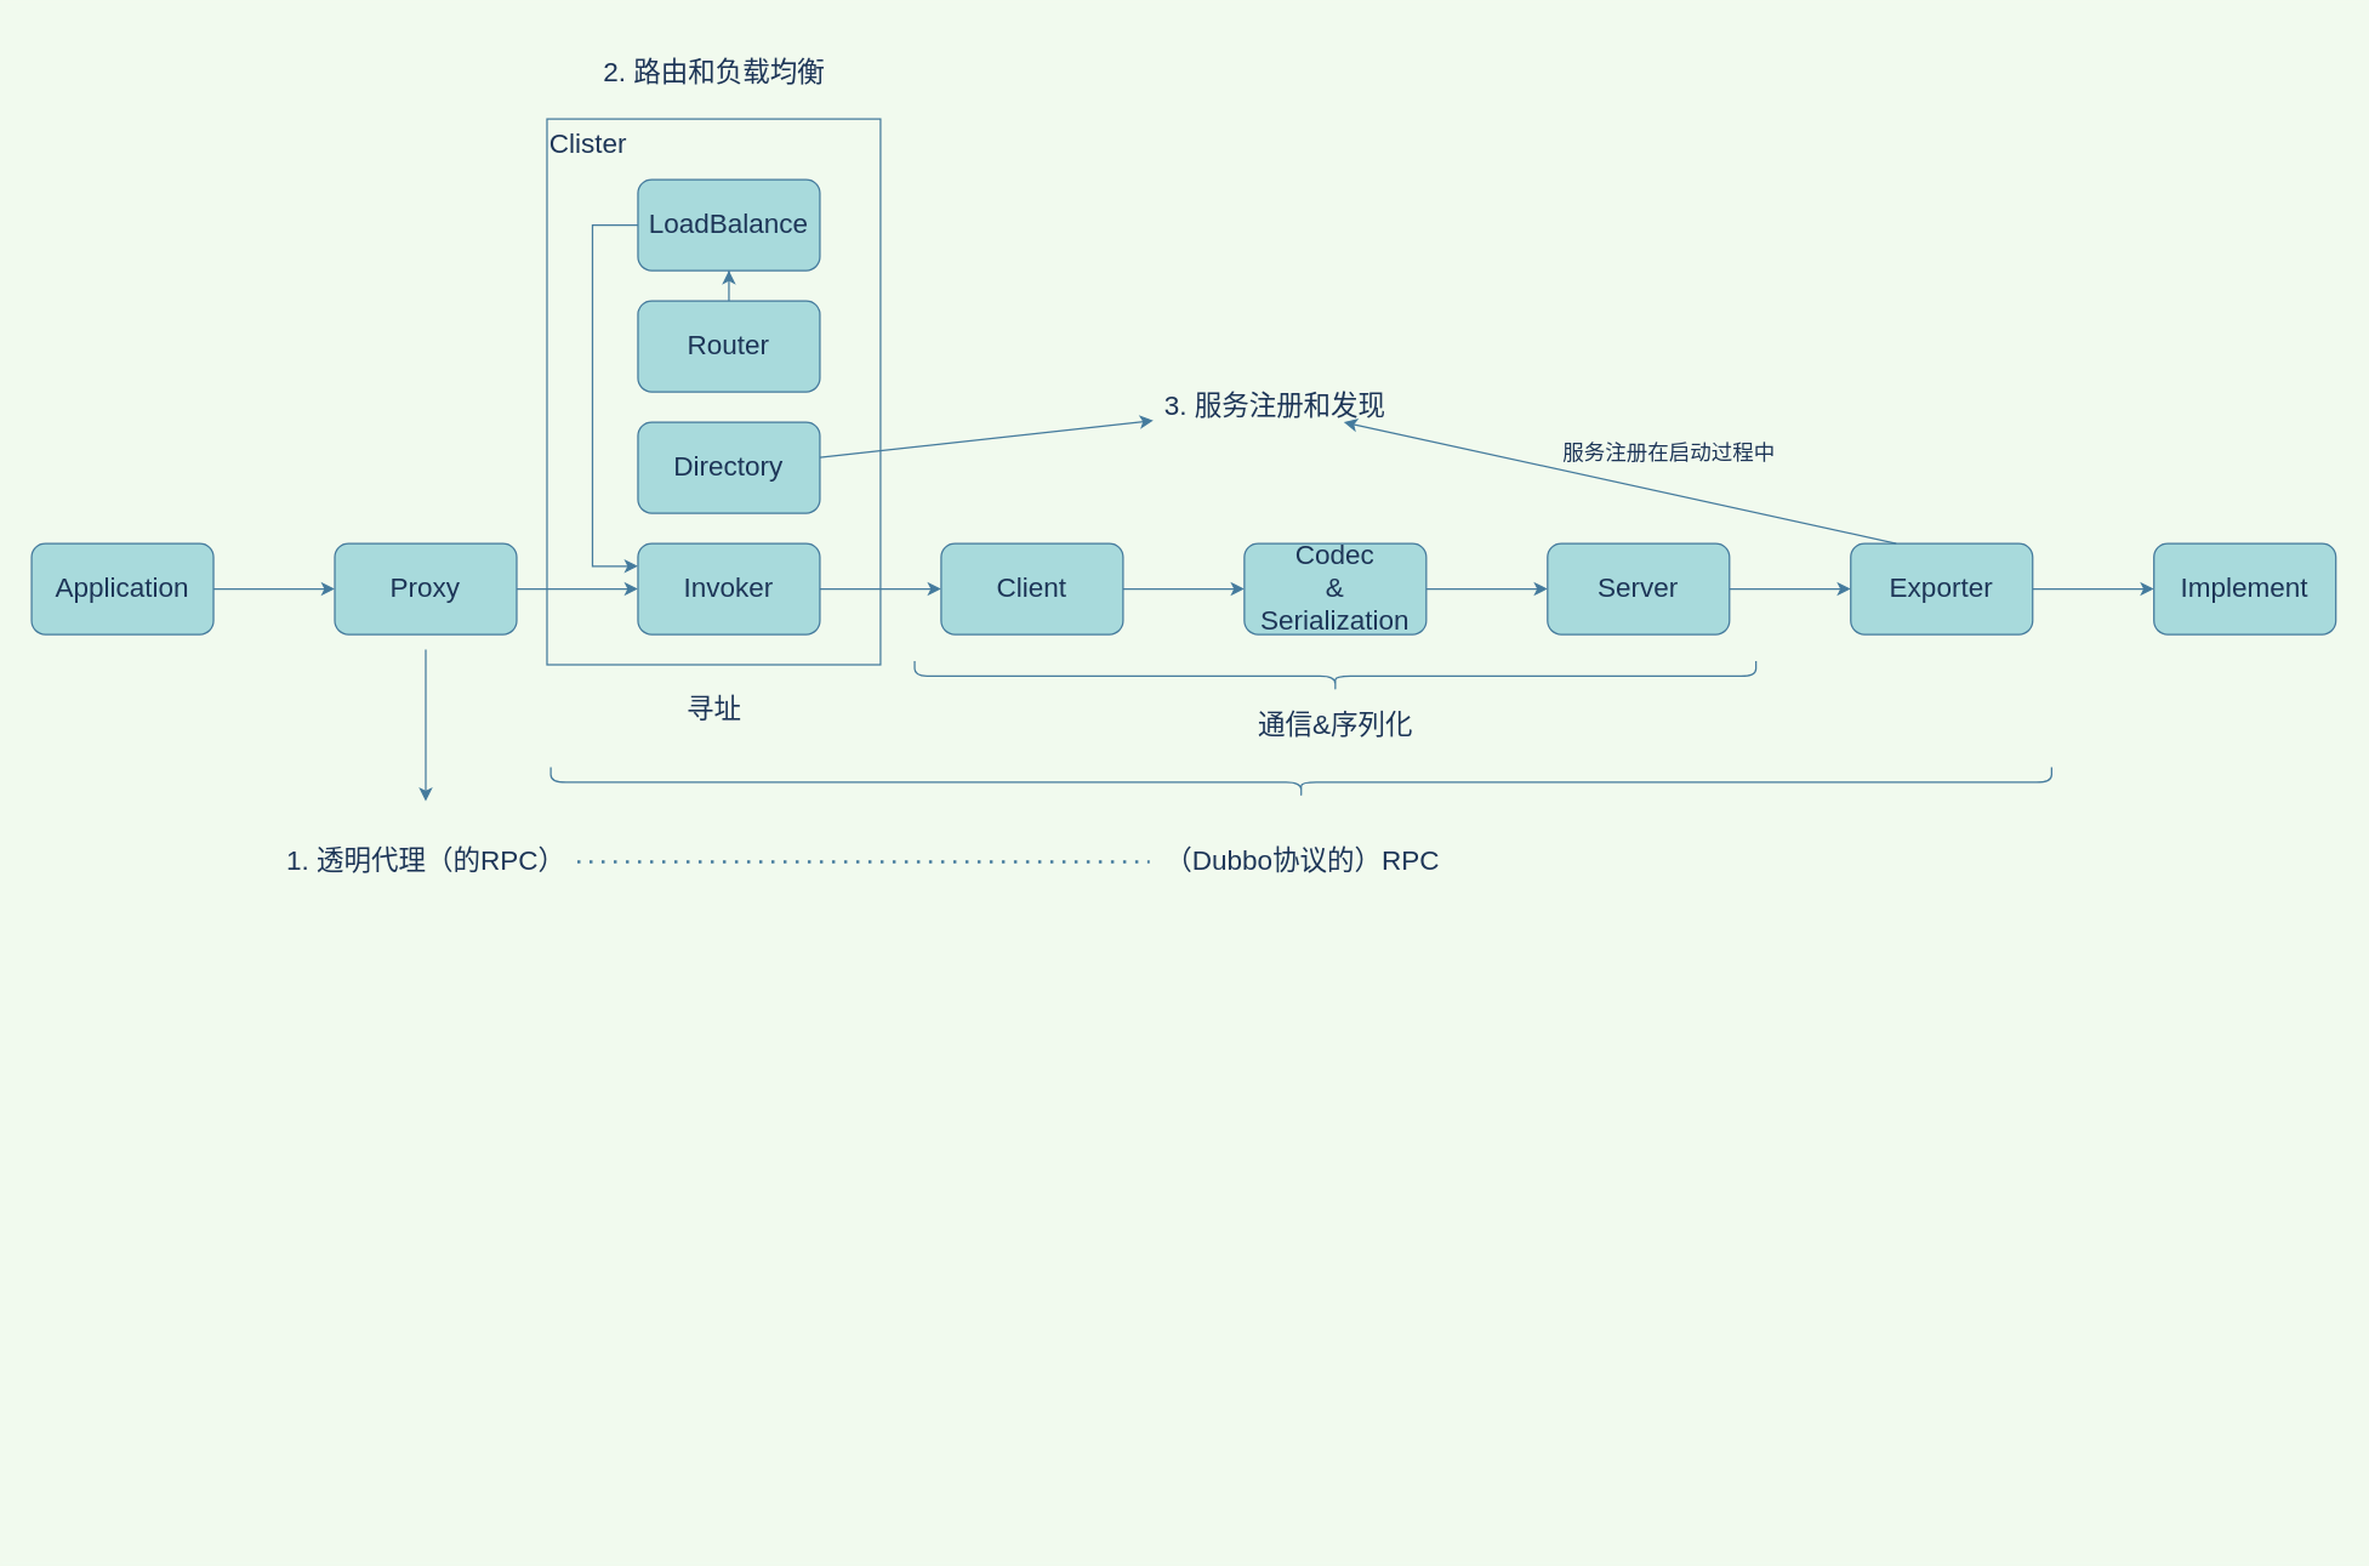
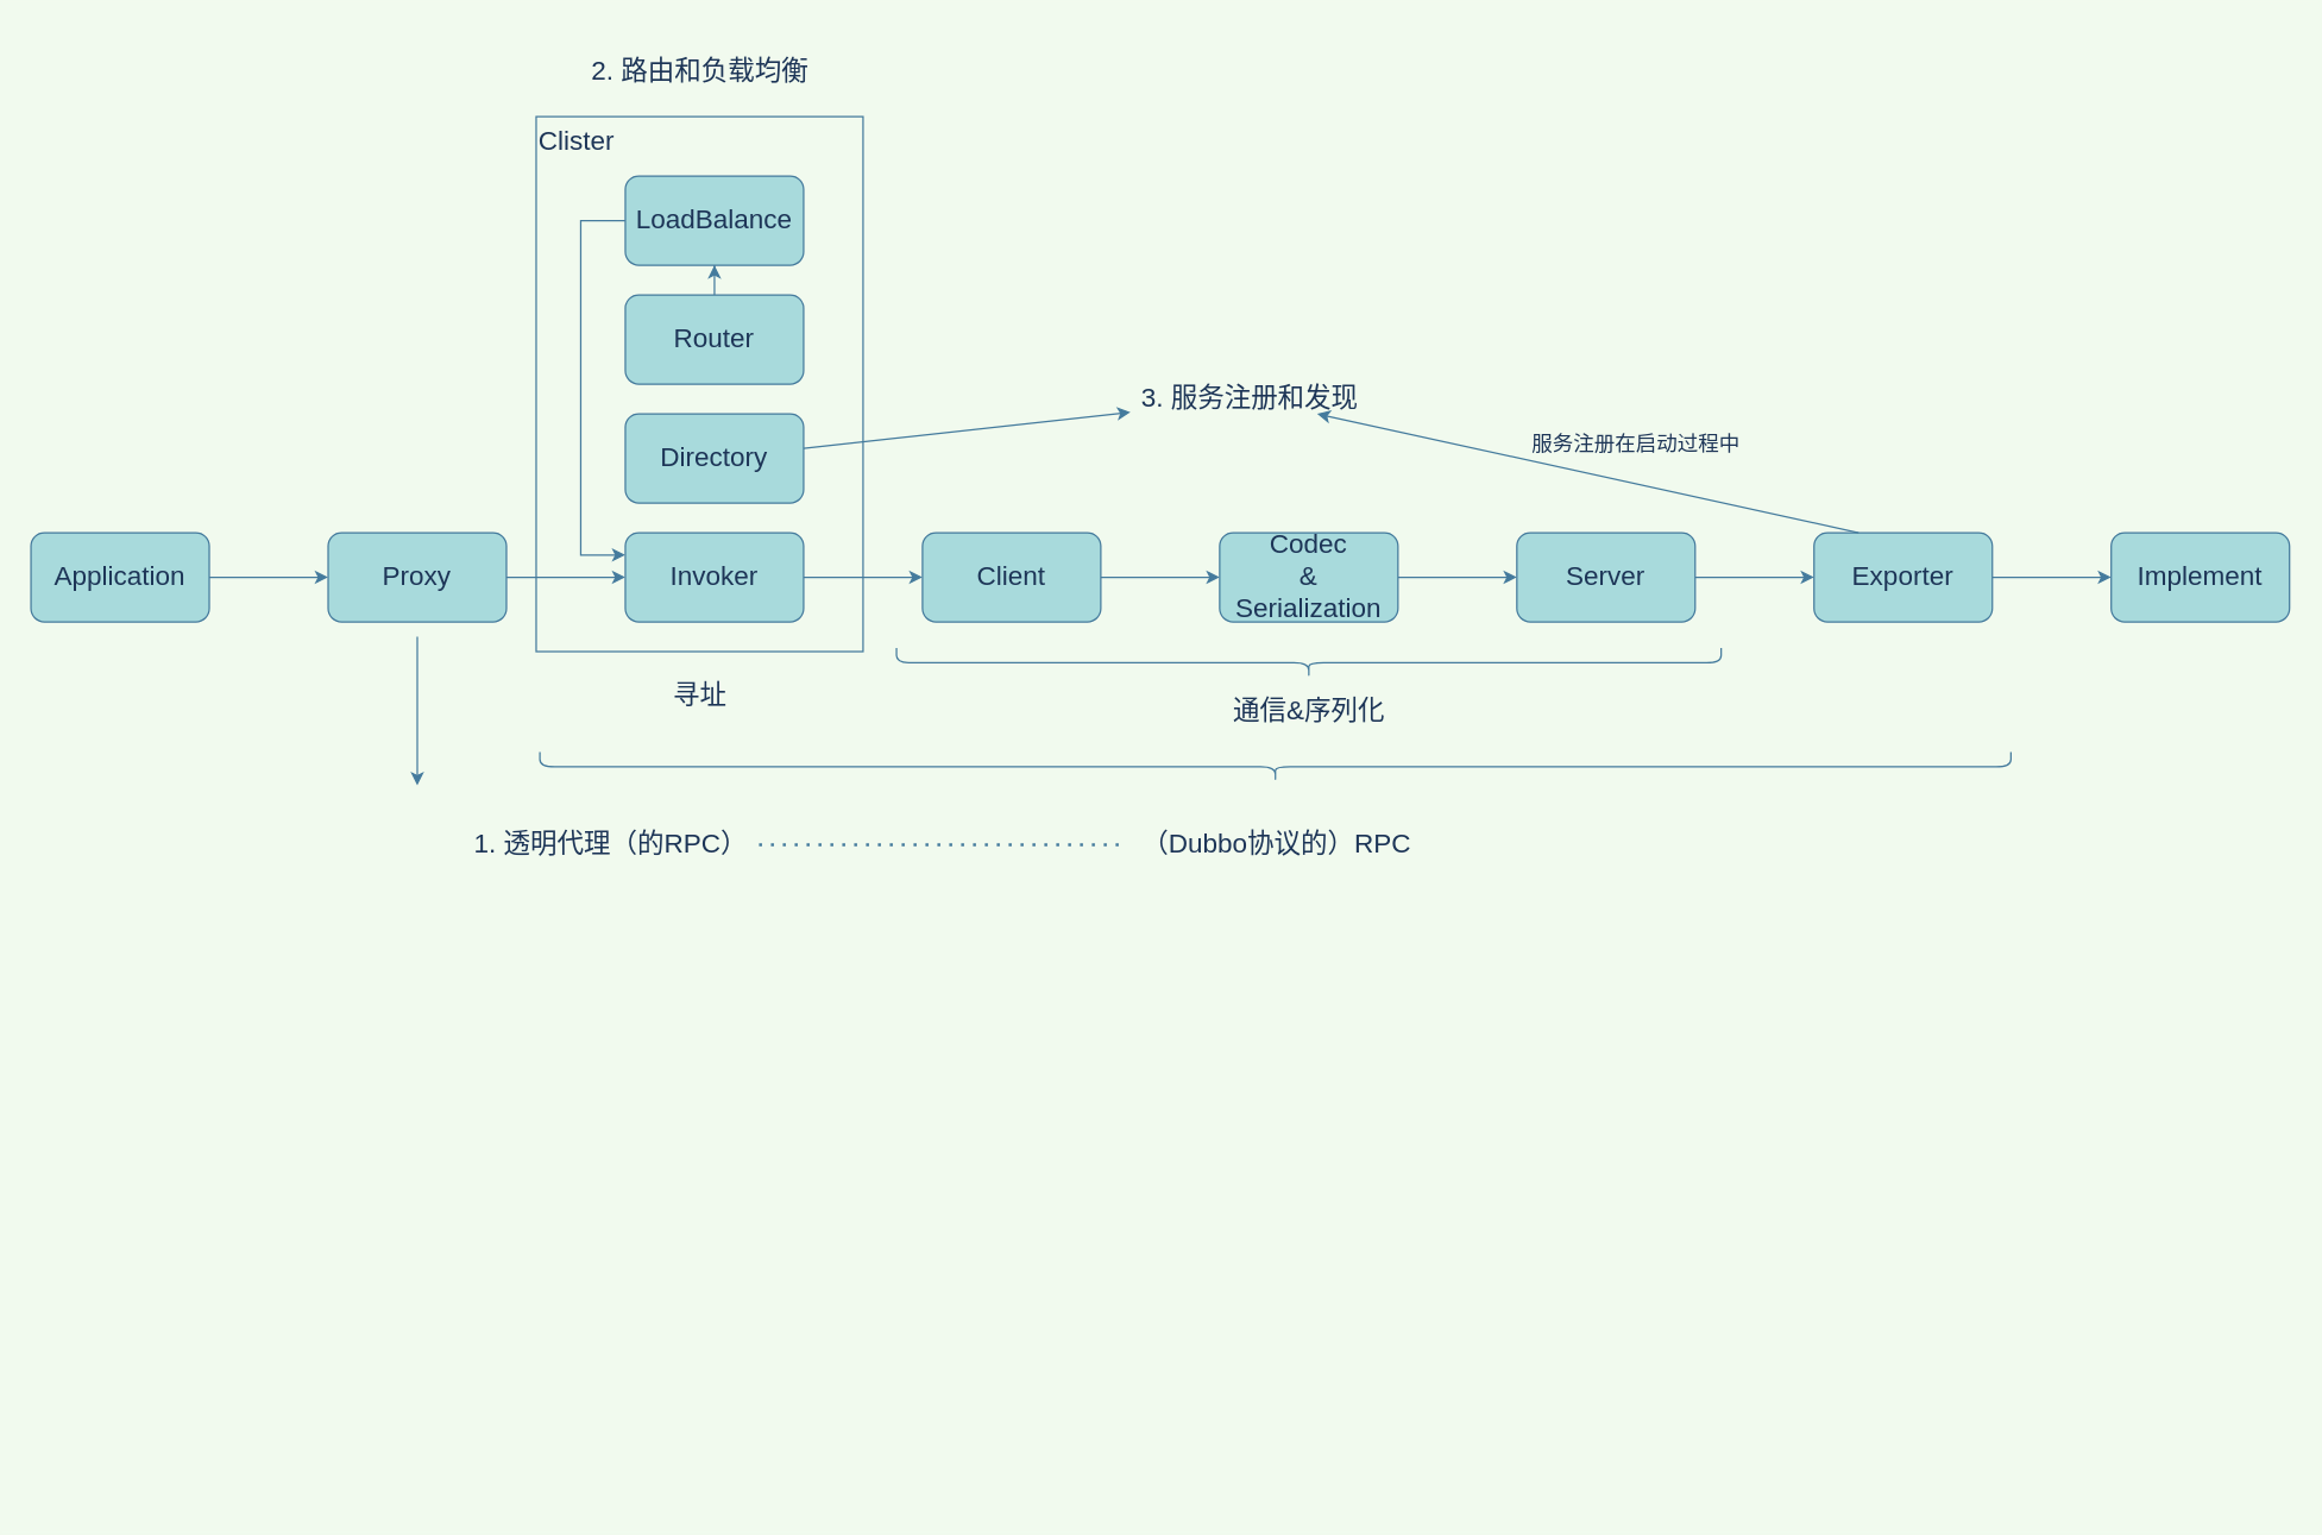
  <mxCell id="0" />
  <mxCell id="1" parent="0" />
  <mxCell id="2" value="Clister" style="rounded=0;whiteSpace=wrap;html=1;align=left;verticalAlign=top;fillColor=none;fontSize=18;strokeColor=#457B9D;fontColor=#1D3557;" vertex="1" parent="1"><mxGeometry x="360" y="78" width="220" height="360" as="geometry" /></mxCell>
  <mxCell id="3" value="" style="edgeStyle=orthogonalEdgeStyle;rounded=0;orthogonalLoop=1;jettySize=auto;html=1;fontSize=18;strokeColor=#457B9D;fontColor=#1D3557;labelBackgroundColor=#F1FAEE;" edge="1" parent="1" source="4" target="6"><mxGeometry relative="1" as="geometry" /></mxCell>
  <mxCell id="4" value="Proxy" style="rounded=1;whiteSpace=wrap;html=1;fontSize=18;fillColor=#A8DADC;strokeColor=#457B9D;fontColor=#1D3557;" vertex="1" parent="1"><mxGeometry x="220" y="358" width="120" height="60" as="geometry" /></mxCell>
  <mxCell id="5" value="" style="edgeStyle=orthogonalEdgeStyle;rounded=0;orthogonalLoop=1;jettySize=auto;html=1;fontSize=18;strokeColor=#457B9D;fontColor=#1D3557;labelBackgroundColor=#F1FAEE;" edge="1" parent="1" source="6" target="8"><mxGeometry relative="1" as="geometry" /></mxCell>
  <mxCell id="6" value="Invoker" style="rounded=1;whiteSpace=wrap;html=1;fontSize=18;fillColor=#A8DADC;strokeColor=#457B9D;fontColor=#1D3557;" vertex="1" parent="1"><mxGeometry x="420" y="358" width="120" height="60" as="geometry" /></mxCell>
  <mxCell id="7" value="" style="edgeStyle=orthogonalEdgeStyle;rounded=0;orthogonalLoop=1;jettySize=auto;html=1;fontSize=18;strokeColor=#457B9D;fontColor=#1D3557;labelBackgroundColor=#F1FAEE;" edge="1" parent="1" source="8" target="10"><mxGeometry relative="1" as="geometry" /></mxCell>
  <mxCell id="8" value="Client" style="rounded=1;whiteSpace=wrap;html=1;fontSize=18;fillColor=#A8DADC;strokeColor=#457B9D;fontColor=#1D3557;" vertex="1" parent="1"><mxGeometry x="620" y="358" width="120" height="60" as="geometry" /></mxCell>
  <mxCell id="9" value="" style="edgeStyle=orthogonalEdgeStyle;rounded=0;orthogonalLoop=1;jettySize=auto;html=1;fontSize=18;strokeColor=#457B9D;fontColor=#1D3557;labelBackgroundColor=#F1FAEE;" edge="1" parent="1" source="10" target="12"><mxGeometry relative="1" as="geometry" /></mxCell>
  <mxCell id="10" value="Codec&lt;br style=&quot;font-size: 18px;&quot;&gt;&amp;amp;&lt;br style=&quot;font-size: 18px;&quot;&gt;Serialization" style="rounded=1;whiteSpace=wrap;html=1;fontSize=18;fillColor=#A8DADC;strokeColor=#457B9D;fontColor=#1D3557;" vertex="1" parent="1"><mxGeometry x="820" y="358" width="120" height="60" as="geometry" /></mxCell>
  <mxCell id="11" value="" style="edgeStyle=orthogonalEdgeStyle;rounded=0;orthogonalLoop=1;jettySize=auto;html=1;fontSize=18;strokeColor=#457B9D;fontColor=#1D3557;labelBackgroundColor=#F1FAEE;" edge="1" parent="1" source="12" target="14"><mxGeometry relative="1" as="geometry" /></mxCell>
  <mxCell id="12" value="Server" style="rounded=1;whiteSpace=wrap;html=1;fontSize=18;fillColor=#A8DADC;strokeColor=#457B9D;fontColor=#1D3557;" vertex="1" parent="1"><mxGeometry x="1020" y="358" width="120" height="60" as="geometry" /></mxCell>
  <mxCell id="13" value="" style="edgeStyle=orthogonalEdgeStyle;rounded=0;orthogonalLoop=1;jettySize=auto;html=1;fontSize=18;strokeColor=#457B9D;fontColor=#1D3557;labelBackgroundColor=#F1FAEE;" edge="1" parent="1" source="14" target="15"><mxGeometry relative="1" as="geometry" /></mxCell>
  <mxCell id="14" value="Exporter" style="rounded=1;whiteSpace=wrap;html=1;fontSize=18;fillColor=#A8DADC;strokeColor=#457B9D;fontColor=#1D3557;" vertex="1" parent="1"><mxGeometry x="1220" y="358" width="120" height="60" as="geometry" /></mxCell>
  <mxCell id="15" value="Implement" style="whiteSpace=wrap;html=1;rounded=1;fontSize=18;fillColor=#A8DADC;strokeColor=#457B9D;fontColor=#1D3557;" vertex="1" parent="1"><mxGeometry x="1420" y="358" width="120" height="60" as="geometry" /></mxCell>
  <mxCell id="16" value="" style="edgeStyle=orthogonalEdgeStyle;rounded=0;orthogonalLoop=1;jettySize=auto;html=1;fontSize=18;strokeColor=#457B9D;fontColor=#1D3557;labelBackgroundColor=#F1FAEE;" edge="1" parent="1" source="17" target="4"><mxGeometry relative="1" as="geometry" /></mxCell>
  <mxCell id="17" value="Application" style="rounded=1;whiteSpace=wrap;html=1;fontSize=18;fillColor=#A8DADC;strokeColor=#457B9D;fontColor=#1D3557;" vertex="1" parent="1"><mxGeometry x="20" y="358" width="120" height="60" as="geometry" /></mxCell>
  <mxCell id="18" value="Directory" style="rounded=1;whiteSpace=wrap;html=1;fontSize=18;fillColor=#A8DADC;strokeColor=#457B9D;fontColor=#1D3557;" vertex="1" parent="1"><mxGeometry x="420" y="278" width="120" height="60" as="geometry" /></mxCell>
  <mxCell id="19" value="" style="edgeStyle=orthogonalEdgeStyle;rounded=0;orthogonalLoop=1;jettySize=auto;html=1;fontSize=18;strokeColor=#457B9D;fontColor=#1D3557;labelBackgroundColor=#F1FAEE;" edge="1" parent="1" source="20" target="22"><mxGeometry relative="1" as="geometry" /></mxCell>
  <mxCell id="20" value="Router" style="rounded=1;whiteSpace=wrap;html=1;fontSize=18;fillColor=#A8DADC;strokeColor=#457B9D;fontColor=#1D3557;" vertex="1" parent="1"><mxGeometry x="420" y="198" width="120" height="60" as="geometry" /></mxCell>
  <mxCell id="21" style="edgeStyle=orthogonalEdgeStyle;rounded=0;orthogonalLoop=1;jettySize=auto;html=1;entryX=0;entryY=0.25;entryDx=0;entryDy=0;fontSize=18;strokeColor=#457B9D;fontColor=#1D3557;labelBackgroundColor=#F1FAEE;" edge="1" parent="1" source="22" target="6"><mxGeometry relative="1" as="geometry"><mxPoint x="390" y="358" as="targetPoint" /><Array as="points"><mxPoint x="390" y="148" /><mxPoint x="390" y="373" /></Array></mxGeometry></mxCell>
  <mxCell id="22" value="LoadBalance" style="rounded=1;whiteSpace=wrap;html=1;fontSize=18;fillColor=#A8DADC;strokeColor=#457B9D;fontColor=#1D3557;" vertex="1" parent="1"><mxGeometry x="420" y="118" width="120" height="60" as="geometry" /></mxCell>
  <mxCell id="23" value="&lt;font style=&quot;font-size: 18px&quot;&gt;2. 路由和负载均衡&lt;/font&gt;" style="text;html=1;align=center;verticalAlign=middle;resizable=0;points=[];autosize=1;fontColor=#1D3557;" vertex="1" parent="1"><mxGeometry x="390" y="38" width="160" height="20" as="geometry" /></mxCell>
  <mxCell id="24" value="&lt;font style=&quot;font-size: 18px&quot;&gt;3. 服务注册和发现&lt;/font&gt;" style="text;html=1;align=center;verticalAlign=middle;resizable=0;points=[];autosize=1;fontColor=#1D3557;" vertex="1" parent="1"><mxGeometry x="760" y="258" width="160" height="20" as="geometry" /></mxCell>
- <mxCell id="25" value="&lt;font style=&quot;font-size: 18px&quot;&gt;1. 透明代理（的RPC）&lt;/font&gt;" style="text;html=1;align=center;verticalAlign=middle;resizable=0;points=[];autosize=1;fontColor=#1D3557;" vertex="1" parent="1"><mxGeometry x="180" y="558" width="200" height="20" as="geometry" /></mxCell>
+ <mxCell id="25" value="&lt;font style=&quot;font-size: 18px&quot;&gt;1. 透明代理（的RPC）&lt;/font&gt;" style="text;html=1;align=center;verticalAlign=middle;resizable=0;points=[];autosize=1;fontColor=#1D3557;" vertex="1" parent="1"><mxGeometry x="310" y="558" width="200" height="20" as="geometry" /></mxCell>
  <mxCell id="26" value="" style="endArrow=classic;html=1;strokeColor=#457B9D;fillColor=#A8DADC;fontColor=#1D3557;labelBackgroundColor=#F1FAEE;" edge="1" parent="1"><mxGeometry width="50" height="50" relative="1" as="geometry"><mxPoint x="280" y="428" as="sourcePoint" /><mxPoint x="280" y="528" as="targetPoint" /></mxGeometry></mxCell>
  <mxCell id="27" value="" style="shape=curlyBracket;whiteSpace=wrap;html=1;rounded=1;sketch=0;strokeColor=#457B9D;fillColor=#A8DADC;fontColor=#1D3557;rotation=-90;" vertex="1" parent="1"><mxGeometry x="870" y="168" width="20" height="555" as="geometry" /></mxCell>
  <mxCell id="28" value="&lt;font style=&quot;font-size: 18px&quot;&gt;通信&amp;amp;序列化&lt;br&gt;&lt;/font&gt;" style="text;html=1;align=center;verticalAlign=middle;resizable=0;points=[];autosize=1;fontColor=#1D3557;" vertex="1" parent="1"><mxGeometry x="820" y="468" width="120" height="20" as="geometry" /></mxCell>
  <mxCell id="29" value="" style="shape=curlyBracket;whiteSpace=wrap;html=1;rounded=1;sketch=0;strokeColor=#457B9D;fillColor=#A8DADC;fontColor=#1D3557;rotation=-90;" vertex="1" parent="1"><mxGeometry x="847.5" y="20.5" width="20" height="990" as="geometry" /></mxCell>
  <mxCell id="30" value="&lt;font style=&quot;font-size: 18px&quot;&gt;（Dubbo协议的）RPC&lt;/font&gt;" style="text;html=1;align=center;verticalAlign=middle;resizable=0;points=[];autosize=1;fontColor=#1D3557;" vertex="1" parent="1"><mxGeometry x="757.5" y="558" width="200" height="20" as="geometry" /></mxCell>
  <mxCell id="31" value="" style="endArrow=classic;html=1;strokeColor=#457B9D;fillColor=#A8DADC;fontColor=#1D3557;labelBackgroundColor=#F1FAEE;" edge="1" parent="1" source="18" target="24"><mxGeometry width="50" height="50" relative="1" as="geometry"><mxPoint x="630" y="328" as="sourcePoint" /><mxPoint x="680" y="278" as="targetPoint" /></mxGeometry></mxCell>
  <mxCell id="32" value="" style="endArrow=classic;html=1;strokeColor=#457B9D;fillColor=#A8DADC;fontColor=#1D3557;exitX=0.25;exitY=0;exitDx=0;exitDy=0;labelBackgroundColor=#F1FAEE;" edge="1" parent="1" source="14" target="24"><mxGeometry width="50" height="50" relative="1" as="geometry"><mxPoint x="1020" y="168" as="sourcePoint" /><mxPoint x="1070" y="118" as="targetPoint" /></mxGeometry></mxCell>
  <mxCell id="33" value="&lt;font style=&quot;font-size: 14px&quot;&gt;服务注册在启动过程中&lt;/font&gt;" style="edgeLabel;html=1;align=center;verticalAlign=middle;resizable=0;points=[];fontColor=#1D3557;labelBackgroundColor=none;" vertex="1" connectable="0" parent="32"><mxGeometry x="0.252" y="-4" relative="1" as="geometry"><mxPoint x="77.05" y="-6.06" as="offset" /></mxGeometry></mxCell>
  <mxCell id="34" value="" style="endArrow=none;dashed=1;html=1;dashPattern=1 3;strokeWidth=2;fillColor=#A8DADC;fontColor=#1D3557;labelBackgroundColor=#F1FAEE;strokeColor=#457B9D;" edge="1" parent="1" source="25" target="30"><mxGeometry width="50" height="50" relative="1" as="geometry"><mxPoint x="430" y="708" as="sourcePoint" /><mxPoint x="480" y="658" as="targetPoint" /></mxGeometry></mxCell>
  <mxCell id="35" value="&lt;font style=&quot;font-size: 18px&quot;&gt;寻址&lt;br&gt;&lt;/font&gt;" style="text;html=1;align=center;verticalAlign=middle;resizable=0;points=[];autosize=1;fontColor=#1D3557;" vertex="1" parent="1"><mxGeometry x="445" y="458" width="50" height="20" as="geometry" /></mxCell>
